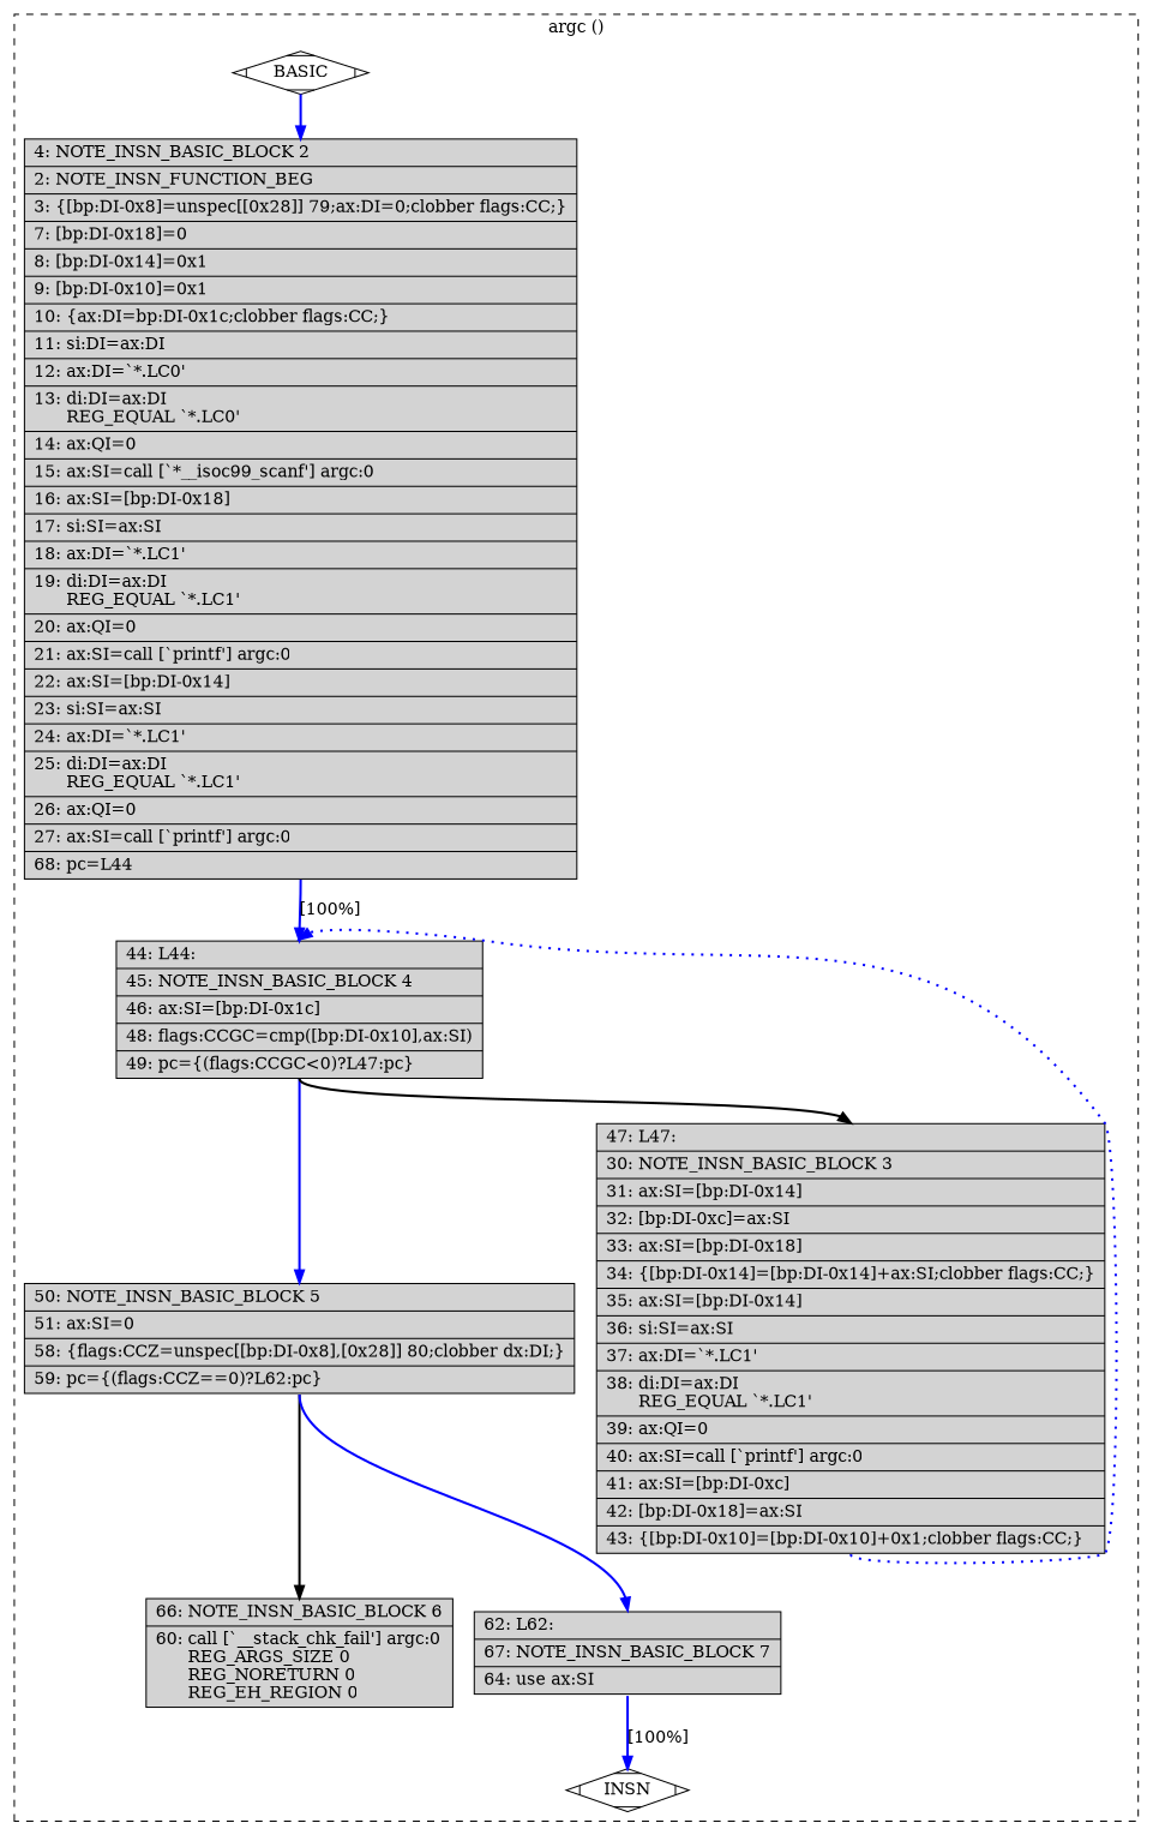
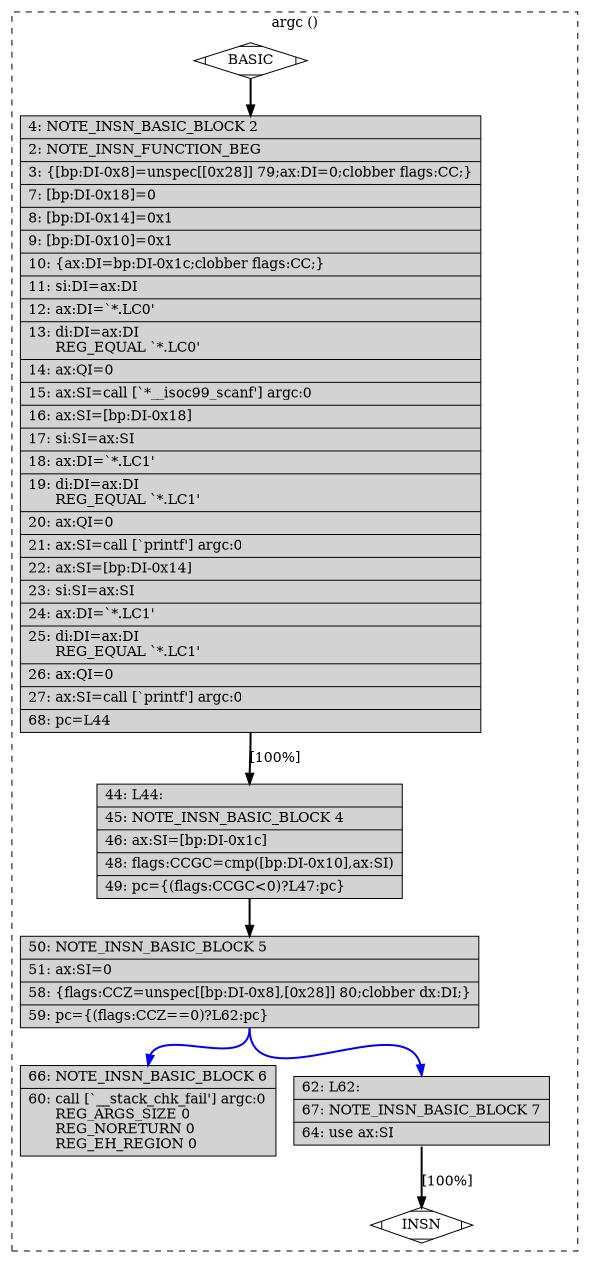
  digraph {
    node [fillcolor=lightgrey shape=record style=filled]
    edge [color=blue constraint=true headport=n style="solid,bold" tailport=s weight=100]
    n1 [fillcolor=white label=BASIC shape=Mdiamond]
    n2 [label="{\ \ \ \ 4:\ NOTE_INSN_BASIC_BLOCK\ 2\l|\ \ \ \ 2:\ NOTE_INSN_FUNCTION_BEG\l|\ \ \ \ 3:\ \{[bp:DI-0x8]=unspec[[0x28]]\ 79;ax:DI=0;clobber\ flags:CC;\}\l|\ \ \ \ 7:\ [bp:DI-0x18]=0\l|\ \ \ \ 8:\ [bp:DI-0x14]=0x1\l|\ \ \ \ 9:\ [bp:DI-0x10]=0x1\l|\ \ \ 10:\ \{ax:DI=bp:DI-0x1c;clobber\ flags:CC;\}\l|\ \ \ 11:\ si:DI=ax:DI\l|\ \ \ 12:\ ax:DI=`*.LC0'\l|\ \ \ 13:\ di:DI=ax:DI\l\ \ \ \ \ \ REG_EQUAL\ `*.LC0'\l|\ \ \ 14:\ ax:QI=0\l|\ \ \ 15:\ ax:SI=call\ [`*__isoc99_scanf']\ argc:0\l|\ \ \ 16:\ ax:SI=[bp:DI-0x18]\l|\ \ \ 17:\ si:SI=ax:SI\l|\ \ \ 18:\ ax:DI=`*.LC1'\l|\ \ \ 19:\ di:DI=ax:DI\l\ \ \ \ \ \ REG_EQUAL\ `*.LC1'\l|\ \ \ 20:\ ax:QI=0\l|\ \ \ 21:\ ax:SI=call\ [`printf']\ argc:0\l|\ \ \ 22:\ ax:SI=[bp:DI-0x14]\l|\ \ \ 23:\ si:SI=ax:SI\l|\ \ \ 24:\ ax:DI=`*.LC1'\l|\ \ \ 25:\ di:DI=ax:DI\l\ \ \ \ \ \ REG_EQUAL\ `*.LC1'\l|\ \ \ 26:\ ax:QI=0\l|\ \ \ 27:\ ax:SI=call\ [`printf']\ argc:0\l|\ \ \ 68:\ pc=L44\l}"]
    n3 [fillcolor=white label=INSN shape=Mdiamond]
    n4 [label="{\ \ \ 44:\ L44:\l|\ \ \ 45:\ NOTE_INSN_BASIC_BLOCK\ 4\l|\ \ \ 46:\ ax:SI=[bp:DI-0x1c]\l|\ \ \ 48:\ flags:CCGC=cmp([bp:DI-0x10],ax:SI)\l|\ \ \ 49:\ pc=\{(flags:CCGC\<0)?L47:pc\}\l}"]
    n5 [label="{\ \ \ 50:\ NOTE_INSN_BASIC_BLOCK\ 5\l|\ \ \ 51:\ ax:SI=0\l|\ \ \ 58:\ \{flags:CCZ=unspec[[bp:DI-0x8],[0x28]]\ 80;clobber\ dx:DI;\}\l|\ \ \ 59:\ pc=\{(flags:CCZ==0)?L62:pc\}\l}"]
-   n6 [label="{\ \ \ 47:\ L47:\l|\ \ \ 30:\ NOTE_INSN_BASIC_BLOCK\ 3\l|\ \ \ 31:\ ax:SI=[bp:DI-0x14]\l|\ \ \ 32:\ [bp:DI-0xc]=ax:SI\l|\ \ \ 33:\ ax:SI=[bp:DI-0x18]\l|\ \ \ 34:\ \{[bp:DI-0x14]=[bp:DI-0x14]+ax:SI;clobber\ flags:CC;\}\l|\ \ \ 35:\ ax:SI=[bp:DI-0x14]\l|\ \ \ 36:\ si:SI=ax:SI\l|\ \ \ 37:\ ax:DI=`*.LC1'\l|\ \ \ 38:\ di:DI=ax:DI\l\ \ \ \ \ \ REG_EQUAL\ `*.LC1'\l|\ \ \ 39:\ ax:QI=0\l|\ \ \ 40:\ ax:SI=call\ [`printf']\ argc:0\l|\ \ \ 41:\ ax:SI=[bp:DI-0xc]\l|\ \ \ 42:\ [bp:DI-0x18]=ax:SI\l|\ \ \ 43:\ \{[bp:DI-0x10]=[bp:DI-0x10]+0x1;clobber\ flags:CC;\}\l}"]
    n7 [label="{\ \ \ 66:\ NOTE_INSN_BASIC_BLOCK\ 6\l|\ \ \ 60:\ call\ [`__stack_chk_fail']\ argc:0\l\ \ \ \ \ \ REG_ARGS_SIZE\ 0\l\ \ \ \ \ \ REG_NORETURN\ 0\l\ \ \ \ \ \ REG_EH_REGION\ 0\l}"]
    n8 [label="{\ \ \ 62:\ L62:\l|\ \ \ 67:\ NOTE_INSN_BASIC_BLOCK\ 7\l|\ \ \ 64:\ use\ ax:SI\l}"]
    subgraph cluster_1 {
      color=black
      label="argc ()"
      style=dashed
      n1
      n2
      n3
      n4
      n5
-     n6
      n7
      n8
    }
-   n1 -> n2
+   n1 -> n2 [color=black]
    n1 -> n3 [style=invis color="" weight=""]
-   n2 -> n4 [label="[100%]" weight=10]
-   n4 -> n5
-   n4 -> n6 [color=black weight=10]
-   n5 -> n7 [color=black]
+   n2 -> n4 [color=black label="[100%]" weight=10]
+   n4 -> n5 [color=black]
+   n5 -> n7
    n5 -> n8 [weight=10]
-   n6 -> n4 [constraint=false style="dotted,bold" weight=10]
-   n8 -> n3 [label="[100%]"]
+   n8 -> n3 [color=black label="[100%]"]
  }
